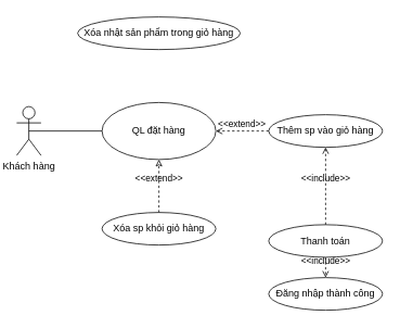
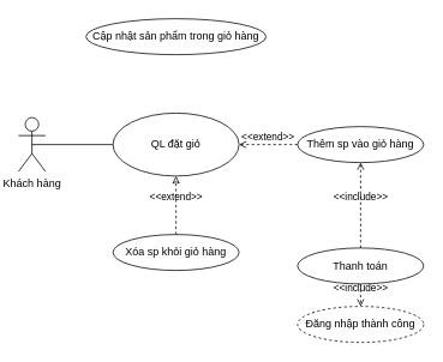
  <mxCell id="0" />
  <mxCell id="1" parent="0" />
  <mxCell id="2" value="Khách hàng" style="shape=umlActor;verticalLabelPosition=bottom;verticalAlign=top;html=1;" vertex="1" parent="1"><mxGeometry x="20" y="130" width="30" height="60" as="geometry" /></mxCell>
- <mxCell id="3" value="QL đặt hàng" style="ellipse;whiteSpace=wrap;html=1;" vertex="1" parent="1"><mxGeometry x="125" y="125" width="140" height="70" as="geometry" /></mxCell>
- <mxCell id="4" value="Đăng nhập thành công" style="ellipse;whiteSpace=wrap;html=1;" vertex="1" parent="1"><mxGeometry x="330" y="340" width="140" height="40" as="geometry" /></mxCell>
+ <mxCell id="3" value="QL đặt giỏ" style="ellipse;whiteSpace=wrap;html=1;" vertex="1" parent="1"><mxGeometry x="125" y="125" width="140" height="70" as="geometry" /></mxCell>
+ <mxCell id="4" value="Đăng nhập thành công" style="ellipse;whiteSpace=wrap;html=1;dashed=1;" vertex="1" parent="1"><mxGeometry x="330" y="340" width="140" height="40" as="geometry" /></mxCell>
  <mxCell id="5" value="Thêm sp vào giỏ hàng" style="ellipse;whiteSpace=wrap;html=1;" vertex="1" parent="1"><mxGeometry x="330" y="140" width="140" height="40" as="geometry" /></mxCell>
  <mxCell id="6" value="&amp;lt;&amp;lt;extend&amp;gt;&amp;gt;" style="html=1;verticalAlign=bottom;labelBackgroundColor=none;endArrow=open;endFill=0;dashed=1;rounded=0;entryX=1;entryY=0.5;entryDx=0;entryDy=0;exitX=0;exitY=0.5;exitDx=0;exitDy=0;" edge="1" parent="1" source="5" target="3"><mxGeometry width="160" relative="1" as="geometry"><mxPoint x="460" y="180" as="sourcePoint" /><mxPoint x="340" y="200" as="targetPoint" /></mxGeometry></mxCell>
  <mxCell id="7" value="&amp;lt;&amp;lt;include&amp;gt;&amp;gt;" style="html=1;verticalAlign=bottom;labelBackgroundColor=none;endArrow=open;endFill=0;dashed=1;rounded=0;entryX=0.5;entryY=0;entryDx=0;entryDy=0;exitX=0.5;exitY=1;exitDx=0;exitDy=0;" edge="1" parent="1" source="12" target="4"><mxGeometry width="160" relative="1" as="geometry"><mxPoint x="100" y="350" as="sourcePoint" /><mxPoint x="340" y="200" as="targetPoint" /></mxGeometry></mxCell>
  <mxCell id="8" value="" style="endArrow=none;html=1;rounded=0;exitX=0.5;exitY=0.5;exitDx=0;exitDy=0;exitPerimeter=0;entryX=0;entryY=0.5;entryDx=0;entryDy=0;" edge="1" parent="1" source="2" target="3"><mxGeometry width="50" height="50" relative="1" as="geometry"><mxPoint x="240" y="210" as="sourcePoint" /><mxPoint x="120" y="160" as="targetPoint" /></mxGeometry></mxCell>
  <mxCell id="9" value="Xóa sp khỏi giỏ hàng" style="ellipse;whiteSpace=wrap;html=1;" vertex="1" parent="1"><mxGeometry x="125" y="260" width="140" height="40" as="geometry" /></mxCell>
  <mxCell id="10" value="&amp;lt;&amp;lt;extend&amp;gt;&amp;gt;" style="html=1;verticalAlign=bottom;labelBackgroundColor=none;endArrow=classic;endFill=0;dashed=1;rounded=0;entryX=0.5;entryY=1;entryDx=0;entryDy=0;exitX=0.5;exitY=0;exitDx=0;exitDy=0;" edge="1" parent="1" source="9" target="3"><mxGeometry width="160" relative="1" as="geometry"><mxPoint x="340" y="270" as="sourcePoint" /><mxPoint x="254" y="195" as="targetPoint" /></mxGeometry></mxCell>
- <mxCell id="11" value="Xóa nhật sản phẩm trong giỏ hàng" style="ellipse;whiteSpace=wrap;html=1;" vertex="1" parent="1"><mxGeometry x="95" y="20" width="200" height="40" as="geometry" /></mxCell>
+ <mxCell id="11" value="Cập nhật sản phẩm trong giỏ hàng" style="ellipse;whiteSpace=wrap;html=1;" vertex="1" parent="1"><mxGeometry x="95" y="20" width="200" height="40" as="geometry" /></mxCell>
  <mxCell id="12" value="Thanh toán" style="ellipse;whiteSpace=wrap;html=1;" vertex="1" parent="1"><mxGeometry x="330" y="275" width="140" height="40" as="geometry" /></mxCell>
  <mxCell id="13" value="&amp;lt;&amp;lt;include&amp;gt;&amp;gt;" style="html=1;verticalAlign=bottom;labelBackgroundColor=none;endArrow=open;endFill=0;dashed=1;rounded=0;entryX=0.5;entryY=1;entryDx=0;entryDy=0;exitX=0.5;exitY=0;exitDx=0;exitDy=0;" edge="1" parent="1" source="12" target="5"><mxGeometry width="160" relative="1" as="geometry"><mxPoint x="430" y="310" as="sourcePoint" /><mxPoint x="280" y="380" as="targetPoint" /></mxGeometry></mxCell>
